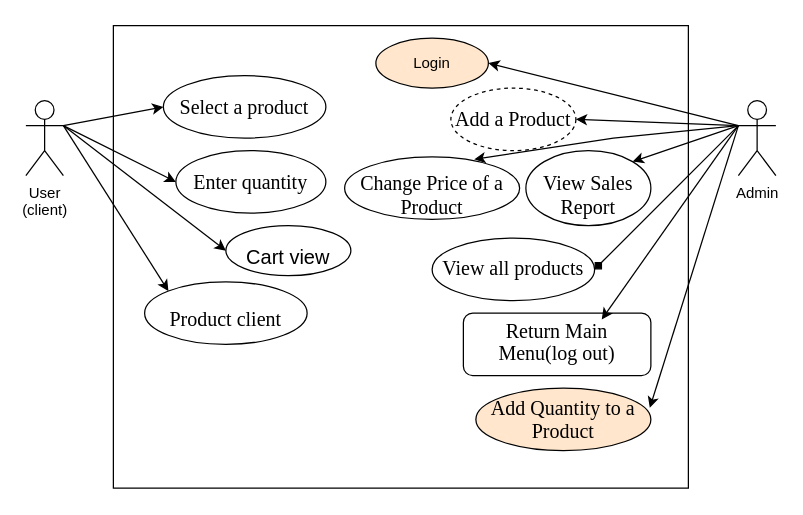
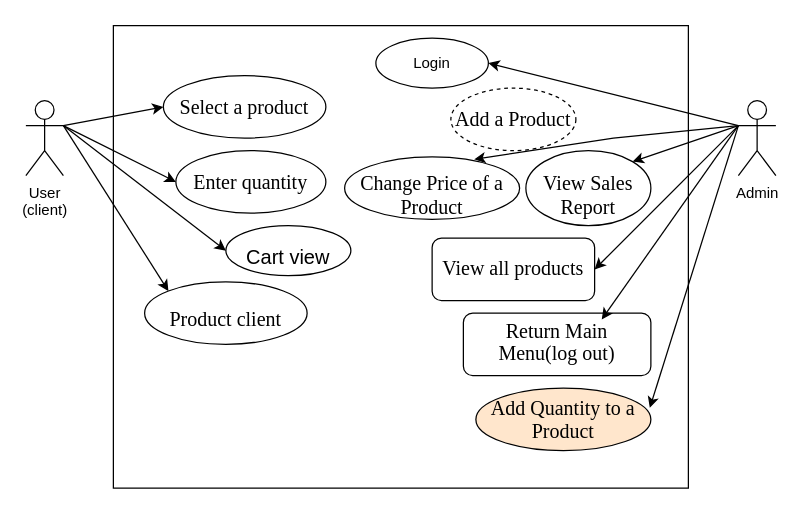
  <mxCell id="0" />
  <mxCell id="1" parent="0" />
  <mxCell id="2" value="" style="rounded=0;whiteSpace=wrap;html=1;" vertex="1" parent="1"><mxGeometry x="90" y="20" width="460" height="370" as="geometry" /></mxCell>
  <mxCell id="3" value="User&lt;div&gt;(client)&lt;/div&gt;" style="shape=umlActor;verticalLabelPosition=bottom;verticalAlign=top;html=1;outlineConnect=0;" vertex="1" parent="1"><mxGeometry x="20" y="80" width="30" height="60" as="geometry" /></mxCell>
  <mxCell id="4" value="Admin" style="shape=umlActor;verticalLabelPosition=bottom;verticalAlign=top;html=1;outlineConnect=0;" vertex="1" parent="1"><mxGeometry x="590" y="80" width="30" height="60" as="geometry" /></mxCell>
- <mxCell id="5" value="Login" style="ellipse;whiteSpace=wrap;html=1;fillColor=#ffe6cc;" vertex="1" parent="1"><mxGeometry x="300" y="30" width="90" height="40" as="geometry" /></mxCell>
+ <mxCell id="5" value="Login" style="ellipse;whiteSpace=wrap;html=1;" vertex="1" parent="1"><mxGeometry x="300" y="30" width="90" height="40" as="geometry" /></mxCell>
  <mxCell id="6" value="&lt;span style=&quot;font-size: 12pt; line-height: 107%; font-family: &amp;quot;Times New Roman&amp;quot;, serif;&quot; lang=&quot;EN-US&quot;&gt;Add a Product&lt;/span&gt;" style="ellipse;whiteSpace=wrap;html=1;dashed=1;" vertex="1" parent="1"><mxGeometry x="360" y="70" width="100" height="50" as="geometry" /></mxCell>
  <mxCell id="7" value="&lt;span style=&quot;font-size: 12pt; line-height: 107%; font-family: &amp;quot;Times New Roman&amp;quot;, serif;&quot; lang=&quot;EN-US&quot;&gt;Add Quantity to a&lt;br/&gt;Product&lt;/span&gt;" style="ellipse;whiteSpace=wrap;html=1;fillColor=#ffe6cc;" vertex="1" parent="1"><mxGeometry x="380" y="310" width="140" height="50" as="geometry" /></mxCell>
  <mxCell id="8" value="&lt;p style=&quot;margin-bottom:0cm;margin-bottom:.0001pt;text-align:&lt;br/&gt;justify;line-height:115%;mso-layout-grid-align:none;text-autospace:none&quot; class=&quot;MsoNormal&quot;&gt;&lt;span style=&quot;font-size: 12pt; line-height: 115%; font-family: &amp;quot;Times New Roman&amp;quot;, serif;&quot; lang=&quot;EN-US&quot;&gt;Change Price of a&lt;br&gt;Product&lt;/span&gt;&lt;/p&gt;" style="ellipse;whiteSpace=wrap;html=1;" vertex="1" parent="1"><mxGeometry x="275" y="125" width="140" height="50" as="geometry" /></mxCell>
  <mxCell id="9" value="&lt;p style=&quot;margin-bottom:0cm;margin-bottom:.0001pt;text-align:&lt;br/&gt;justify;line-height:115%;mso-layout-grid-align:none;text-autospace:none&quot; class=&quot;MsoNormal&quot;&gt;&lt;span style=&quot;font-size: 12pt; line-height: 115%; font-family: &amp;quot;Times New Roman&amp;quot;, serif;&quot; lang=&quot;EN-US&quot;&gt;View Sales Report&lt;/span&gt;&lt;/p&gt;" style="ellipse;whiteSpace=wrap;html=1;align=center;" vertex="1" parent="1"><mxGeometry x="420" y="120" width="100" height="60" as="geometry" /></mxCell>
  <mxCell id="10" value="&lt;br&gt;&lt;br&gt;&lt;br&gt;&lt;p style=&quot;margin-bottom:0cm;margin-bottom:.0001pt;text-align:&lt;br/&gt;justify;line-height:115%;mso-layout-grid-align:none;text-autospace:none&quot; class=&quot;MsoNormal&quot;&gt;&lt;span style=&quot;font-size:12.0pt;line-height:115%;font-family:&amp;quot;Times New Roman&amp;quot;,serif;&lt;br/&gt;color:black;mso-themecolor:text1;mso-ansi-language:EN-US&quot; lang=&quot;EN-US&quot;&gt;Return Main Menu(log out)&lt;/span&gt;&lt;/p&gt;&lt;br&gt;&lt;br&gt;&lt;br&gt;&lt;div&gt;&lt;br&gt;&lt;/div&gt;" style="whiteSpace=wrap;html=1;rounded=1;" vertex="1" parent="1"><mxGeometry x="370" y="250" width="150" height="50" as="geometry" /></mxCell>
- <mxCell id="11" value="&lt;p style=&quot;text-align:justify;line-height:115%&quot; class=&quot;MsoNormal&quot;&gt;&lt;span style=&quot;font-size: 12pt; line-height: 115%; font-family: &amp;quot;Times New Roman&amp;quot;, serif;&quot; lang=&quot;EN-US&quot;&gt;View all products&lt;/span&gt;&lt;/p&gt;" style="ellipse;whiteSpace=wrap;html=1;" vertex="1" parent="1"><mxGeometry x="345" y="190" width="130" height="50" as="geometry" /></mxCell>
+ <mxCell id="11" value="&lt;p style=&quot;text-align:justify;line-height:115%&quot; class=&quot;MsoNormal&quot;&gt;&lt;span style=&quot;font-size: 12pt; line-height: 115%; font-family: &amp;quot;Times New Roman&amp;quot;, serif;&quot; lang=&quot;EN-US&quot;&gt;View all products&lt;/span&gt;&lt;/p&gt;" style="whiteSpace=wrap;html=1;rounded=1;" vertex="1" parent="1"><mxGeometry x="345" y="190" width="130" height="50" as="geometry" /></mxCell>
  <mxCell id="12" value="" style="endArrow=classic;html=1;rounded=0;exitX=0;exitY=0.333;exitDx=0;exitDy=0;exitPerimeter=0;entryX=1;entryY=0.5;entryDx=0;entryDy=0;" edge="1" parent="1" source="4" target="5"><mxGeometry width="50" height="50" relative="1" as="geometry"><mxPoint x="270" y="300" as="sourcePoint" /><mxPoint x="320" y="250" as="targetPoint" /></mxGeometry></mxCell>
- <mxCell id="13" value="" style="endArrow=classic;html=1;rounded=0;entryX=1;entryY=0.5;entryDx=0;entryDy=0;exitX=0;exitY=0.333;exitDx=0;exitDy=0;exitPerimeter=0;" edge="1" parent="1" source="4" target="6"><mxGeometry width="50" height="50" relative="1" as="geometry"><mxPoint x="270" y="300" as="sourcePoint" /><mxPoint x="320" y="250" as="targetPoint" /></mxGeometry></mxCell>
  <mxCell id="14" value="" style="endArrow=classic;html=1;rounded=0;exitX=0;exitY=0.333;exitDx=0;exitDy=0;exitPerimeter=0;entryX=0.74;entryY=0.04;entryDx=0;entryDy=0;entryPerimeter=0;" edge="1" parent="1" source="4" target="8"><mxGeometry width="50" height="50" relative="1" as="geometry"><mxPoint x="610" y="120" as="sourcePoint" /><mxPoint x="450" y="90" as="targetPoint" /><Array as="points"><mxPoint x="490" y="110" /></Array></mxGeometry></mxCell>
  <mxCell id="15" value="" style="endArrow=classic;html=1;rounded=0;exitX=0;exitY=0.333;exitDx=0;exitDy=0;exitPerimeter=0;entryX=1;entryY=0;entryDx=0;entryDy=0;" edge="1" parent="1" source="4" target="9"><mxGeometry width="50" height="50" relative="1" as="geometry"><mxPoint x="620" y="130" as="sourcePoint" /><mxPoint x="460" y="100" as="targetPoint" /></mxGeometry></mxCell>
- <mxCell id="16" value="" style="endArrow=diamond;html=1;rounded=0;exitX=0;exitY=0.333;exitDx=0;exitDy=0;exitPerimeter=0;entryX=1;entryY=0.5;entryDx=0;entryDy=0;" edge="1" parent="1" source="4" target="11"><mxGeometry width="50" height="50" relative="1" as="geometry"><mxPoint x="630" y="140" as="sourcePoint" /><mxPoint x="470" y="110" as="targetPoint" /></mxGeometry></mxCell>
+ <mxCell id="16" value="" style="endArrow=classic;html=1;rounded=0;exitX=0;exitY=0.333;exitDx=0;exitDy=0;exitPerimeter=0;entryX=1;entryY=0.5;entryDx=0;entryDy=0;" edge="1" parent="1" source="4" target="11"><mxGeometry width="50" height="50" relative="1" as="geometry"><mxPoint x="630" y="140" as="sourcePoint" /><mxPoint x="470" y="110" as="targetPoint" /></mxGeometry></mxCell>
  <mxCell id="17" value="" style="endArrow=classic;html=1;rounded=0;exitX=0;exitY=0.333;exitDx=0;exitDy=0;exitPerimeter=0;entryX=0.994;entryY=0.316;entryDx=0;entryDy=0;entryPerimeter=0;" edge="1" parent="1" source="4" target="7"><mxGeometry width="50" height="50" relative="1" as="geometry"><mxPoint x="640" y="150" as="sourcePoint" /><mxPoint x="480" y="120" as="targetPoint" /></mxGeometry></mxCell>
  <mxCell id="18" value="" style="endArrow=classic;html=1;rounded=0;exitX=0;exitY=0.333;exitDx=0;exitDy=0;exitPerimeter=0;entryX=0.738;entryY=0.1;entryDx=0;entryDy=0;entryPerimeter=0;" edge="1" parent="1" source="4" target="10"><mxGeometry width="50" height="50" relative="1" as="geometry"><mxPoint x="650" y="160" as="sourcePoint" /><mxPoint x="490" y="130" as="targetPoint" /></mxGeometry></mxCell>
  <mxCell id="19" value="&lt;span style=&quot;font-size: 12pt; line-height: 107%; font-family: &amp;quot;Times New Roman&amp;quot;, serif;&quot; lang=&quot;EN-US&quot;&gt;Select a product&lt;/span&gt;" style="ellipse;whiteSpace=wrap;html=1;" vertex="1" parent="1"><mxGeometry x="130" y="60" width="130" height="50" as="geometry" /></mxCell>
  <mxCell id="20" value="&lt;span style=&quot;font-size: 12pt; line-height: 107%; font-family: &amp;quot;Times New Roman&amp;quot;, serif;&quot; lang=&quot;EN-US&quot;&gt;Enter quantity&lt;/span&gt;" style="ellipse;whiteSpace=wrap;html=1;" vertex="1" parent="1"><mxGeometry x="140" y="120" width="120" height="50" as="geometry" /></mxCell>
  <mxCell id="21" value="&lt;p style=&quot;margin-bottom:0cm;margin-bottom:.0001pt;text-align:&lt;br/&gt;justify;line-height:115%;mso-layout-grid-align:none;text-autospace:none&quot; class=&quot;MsoNormal&quot;&gt;&lt;span style=&quot;font-size: 12pt; line-height: 115%;&quot; lang=&quot;EN-US&quot;&gt;&lt;font face=&quot;Helvetica&quot;&gt;Cart view&lt;/font&gt;&lt;/span&gt;&lt;/p&gt;" style="ellipse;whiteSpace=wrap;html=1;" vertex="1" parent="1"><mxGeometry x="180" y="180" width="100" height="40" as="geometry" /></mxCell>
  <mxCell id="22" value="&lt;p style=&quot;margin-bottom:0cm;margin-bottom:.0001pt;line-height:&lt;br/&gt;115%;mso-layout-grid-align:none;text-autospace:none&quot; class=&quot;MsoNormal&quot;&gt;&lt;span style=&quot;font-size: 12pt; line-height: 115%; font-family: &amp;quot;Times New Roman&amp;quot;, serif;&quot; lang=&quot;EN-US&quot;&gt;Product client&lt;/span&gt;&lt;/p&gt;" style="ellipse;whiteSpace=wrap;html=1;" vertex="1" parent="1"><mxGeometry x="115" y="225" width="130" height="50" as="geometry" /></mxCell>
  <mxCell id="23" value="" style="endArrow=classic;html=1;rounded=0;exitX=1;exitY=0.333;exitDx=0;exitDy=0;exitPerimeter=0;entryX=0;entryY=0.5;entryDx=0;entryDy=0;" edge="1" parent="1" source="3" target="19"><mxGeometry width="50" height="50" relative="1" as="geometry"><mxPoint x="320" y="260" as="sourcePoint" /><mxPoint x="370" y="210" as="targetPoint" /></mxGeometry></mxCell>
  <mxCell id="24" value="" style="endArrow=classic;html=1;rounded=0;exitX=1;exitY=0.333;exitDx=0;exitDy=0;exitPerimeter=0;entryX=0;entryY=0.5;entryDx=0;entryDy=0;" edge="1" parent="1" source="3" target="20"><mxGeometry width="50" height="50" relative="1" as="geometry"><mxPoint x="60" y="110" as="sourcePoint" /><mxPoint x="140" y="95" as="targetPoint" /></mxGeometry></mxCell>
  <mxCell id="25" value="" style="endArrow=classic;html=1;rounded=0;exitX=1;exitY=0.333;exitDx=0;exitDy=0;exitPerimeter=0;entryX=0;entryY=0.5;entryDx=0;entryDy=0;" edge="1" parent="1" source="3" target="21"><mxGeometry width="50" height="50" relative="1" as="geometry"><mxPoint x="70" y="120" as="sourcePoint" /><mxPoint x="150" y="105" as="targetPoint" /></mxGeometry></mxCell>
  <mxCell id="26" value="" style="endArrow=classic;html=1;rounded=0;exitX=1;exitY=0.333;exitDx=0;exitDy=0;exitPerimeter=0;entryX=0;entryY=0;entryDx=0;entryDy=0;" edge="1" parent="1" source="3" target="22"><mxGeometry width="50" height="50" relative="1" as="geometry"><mxPoint x="80" y="130" as="sourcePoint" /><mxPoint x="160" y="115" as="targetPoint" /></mxGeometry></mxCell>
